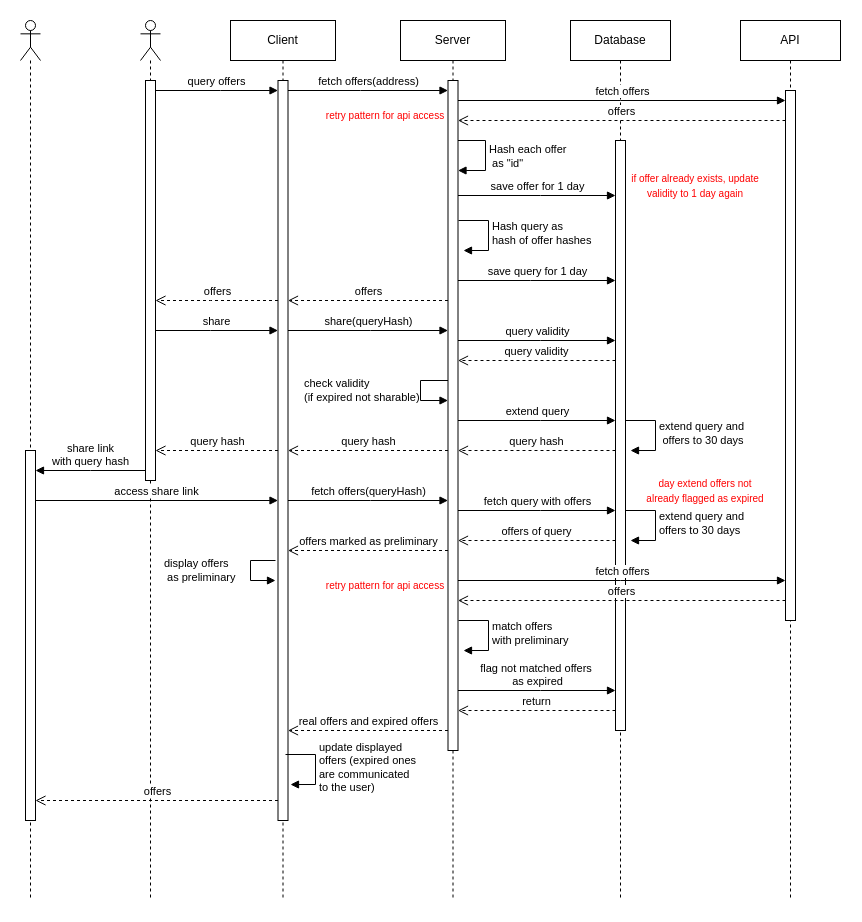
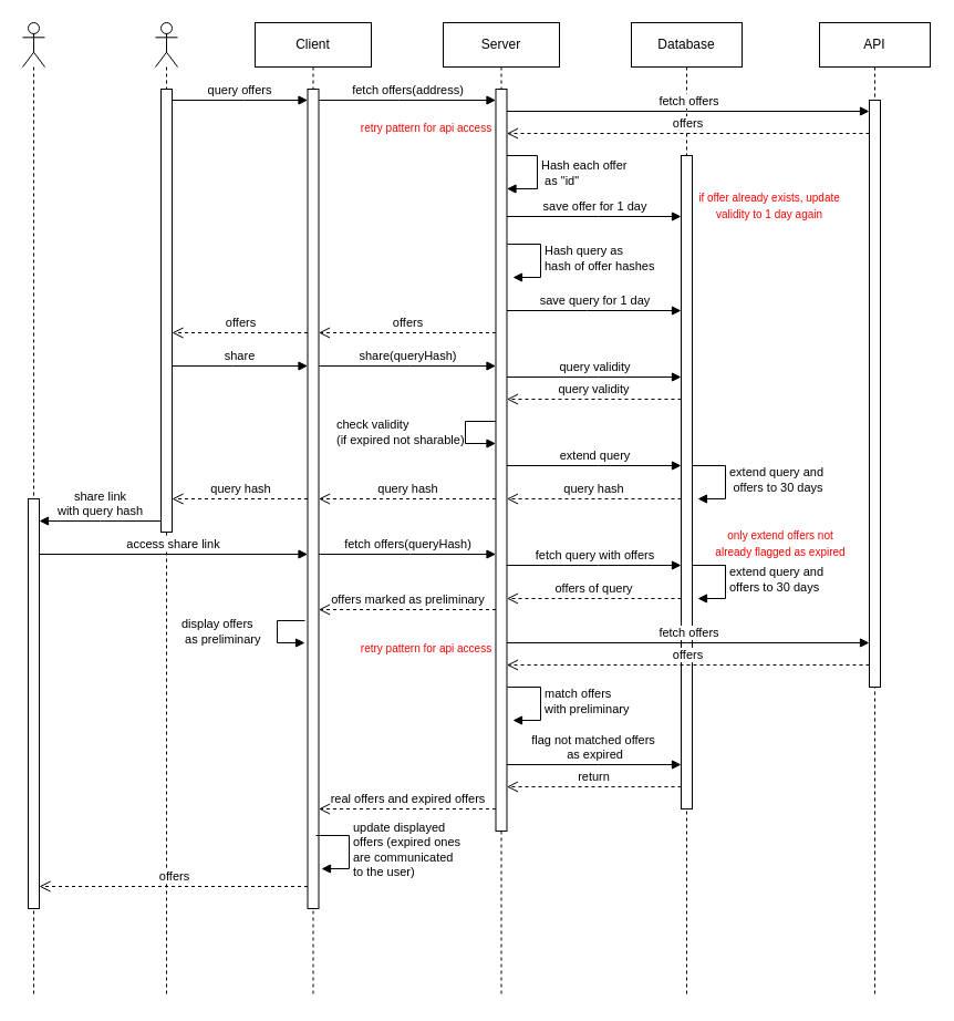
  <mxCell id="0" />
  <mxCell id="1" parent="0" />
  <mxCell id="2" value="Client" style="shape=umlLifeline;perimeter=lifelinePerimeter;whiteSpace=wrap;html=1;container=1;dropTarget=0;collapsible=0;recursiveResize=0;outlineConnect=0;portConstraint=eastwest;newEdgeStyle={&quot;curved&quot;:0,&quot;rounded&quot;:0};" vertex="1" parent="1"><mxGeometry x="230" y="20" width="105" height="880" as="geometry" /></mxCell>
  <mxCell id="3" value="" style="html=1;points=[[0,0,0,0,5],[0,1,0,0,-5],[1,0,0,0,5],[1,1,0,0,-5]];perimeter=orthogonalPerimeter;outlineConnect=0;targetShapes=umlLifeline;portConstraint=eastwest;newEdgeStyle={&quot;curved&quot;:0,&quot;rounded&quot;:0};" vertex="1" parent="2"><mxGeometry x="47.5" y="60" width="10" height="740" as="geometry" /></mxCell>
  <mxCell id="4" value="update displayed&lt;div&gt;offers (expired ones&lt;/div&gt;&lt;div&gt;are communicated&amp;nbsp;&lt;/div&gt;&lt;div&gt;to the user)&lt;/div&gt;" style="html=1;align=left;spacingLeft=2;endArrow=block;rounded=0;edgeStyle=orthogonalEdgeStyle;curved=0;rounded=0;" edge="1" parent="2"><mxGeometry relative="1" as="geometry"><mxPoint x="55" y="734" as="sourcePoint" /><Array as="points"><mxPoint x="85" y="764" /></Array><mxPoint x="60" y="764.043" as="targetPoint" /></mxGeometry></mxCell>
  <mxCell id="5" value="display&amp;nbsp;&lt;span style=&quot;background-color: light-dark(#ffffff, var(--ge-dark-color, #121212)); color: light-dark(rgb(0, 0, 0), rgb(255, 255, 255));&quot;&gt;offers&lt;/span&gt;&lt;div&gt;&lt;span style=&quot;background-color: light-dark(#ffffff, var(--ge-dark-color, #121212)); color: light-dark(rgb(0, 0, 0), rgb(255, 255, 255));&quot;&gt;&amp;nbsp;as preliminary&lt;/span&gt;&lt;/div&gt;" style="html=1;align=left;spacingLeft=2;endArrow=block;rounded=0;edgeStyle=orthogonalEdgeStyle;curved=0;rounded=0;" edge="1" parent="2"><mxGeometry y="-90" relative="1" as="geometry"><mxPoint x="45" y="540" as="sourcePoint" /><Array as="points"><mxPoint x="20" y="540" /><mxPoint x="20" y="560" /></Array><mxPoint x="45" y="560" as="targetPoint" /><mxPoint as="offset" /></mxGeometry></mxCell>
  <mxCell id="6" value="Server" style="shape=umlLifeline;perimeter=lifelinePerimeter;whiteSpace=wrap;html=1;container=1;dropTarget=0;collapsible=0;recursiveResize=0;outlineConnect=0;portConstraint=eastwest;newEdgeStyle={&quot;curved&quot;:0,&quot;rounded&quot;:0};" vertex="1" parent="1"><mxGeometry x="400" y="20" width="105" height="880" as="geometry" /></mxCell>
  <mxCell id="7" value="" style="html=1;points=[[0,0,0,0,5],[0,1,0,0,-5],[1,0,0,0,5],[1,1,0,0,-5]];perimeter=orthogonalPerimeter;outlineConnect=0;targetShapes=umlLifeline;portConstraint=eastwest;newEdgeStyle={&quot;curved&quot;:0,&quot;rounded&quot;:0};" vertex="1" parent="6"><mxGeometry x="47.5" y="60" width="10" height="670" as="geometry" /></mxCell>
  <mxCell id="8" value="Hash each offer&lt;div&gt;&amp;nbsp;as &quot;id&quot;&lt;/div&gt;" style="html=1;align=left;spacingLeft=2;endArrow=block;rounded=0;edgeStyle=orthogonalEdgeStyle;curved=0;rounded=0;" edge="1" target="7" parent="6" source="7"><mxGeometry relative="1" as="geometry"><mxPoint x="55" y="120" as="sourcePoint" /><Array as="points"><mxPoint x="85" y="120" /><mxPoint x="85" y="150" /></Array><mxPoint x="60" y="150" as="targetPoint" /></mxGeometry></mxCell>
  <mxCell id="9" value="Hash query as&lt;br&gt;hash of offer hashes" style="html=1;align=left;spacingLeft=2;endArrow=block;rounded=0;edgeStyle=orthogonalEdgeStyle;curved=0;rounded=0;" edge="1" parent="6"><mxGeometry relative="1" as="geometry"><mxPoint x="58" y="200" as="sourcePoint" /><Array as="points"><mxPoint x="88" y="200" /><mxPoint x="88" y="230" /></Array><mxPoint x="63" y="230" as="targetPoint" /></mxGeometry></mxCell>
  <mxCell id="10" value="check validity&amp;nbsp;&lt;div&gt;(if expired not sharable)&lt;/div&gt;" style="html=1;align=left;spacingLeft=2;endArrow=block;rounded=0;edgeStyle=orthogonalEdgeStyle;curved=0;rounded=0;" edge="1" target="7" parent="6" source="7"><mxGeometry x="-0.001" y="-120" relative="1" as="geometry"><mxPoint x="-50" y="345" as="sourcePoint" /><Array as="points"><mxPoint x="20" y="360" /><mxPoint x="20" y="380" /></Array><mxPoint x="-45" y="375.0" as="targetPoint" /><mxPoint as="offset" /></mxGeometry></mxCell>
  <mxCell id="11" value="Database" style="shape=umlLifeline;perimeter=lifelinePerimeter;whiteSpace=wrap;html=1;container=1;dropTarget=0;collapsible=0;recursiveResize=0;outlineConnect=0;portConstraint=eastwest;newEdgeStyle={&quot;curved&quot;:0,&quot;rounded&quot;:0};" vertex="1" parent="1"><mxGeometry x="570" y="20" width="100" height="880" as="geometry" /></mxCell>
  <mxCell id="12" value="" style="html=1;points=[[0,0,0,0,5],[0,1,0,0,-5],[1,0,0,0,5],[1,1,0,0,-5]];perimeter=orthogonalPerimeter;outlineConnect=0;targetShapes=umlLifeline;portConstraint=eastwest;newEdgeStyle={&quot;curved&quot;:0,&quot;rounded&quot;:0};" vertex="1" parent="11"><mxGeometry x="45" y="120" width="10" height="590" as="geometry" /></mxCell>
  <mxCell id="13" value="API" style="shape=umlLifeline;perimeter=lifelinePerimeter;whiteSpace=wrap;html=1;container=1;dropTarget=0;collapsible=0;recursiveResize=0;outlineConnect=0;portConstraint=eastwest;newEdgeStyle={&quot;curved&quot;:0,&quot;rounded&quot;:0};" vertex="1" parent="1"><mxGeometry x="740" y="20" width="100" height="880" as="geometry" /></mxCell>
  <mxCell id="14" value="" style="html=1;points=[[0,0,0,0,5],[0,1,0,0,-5],[1,0,0,0,5],[1,1,0,0,-5]];perimeter=orthogonalPerimeter;outlineConnect=0;targetShapes=umlLifeline;portConstraint=eastwest;newEdgeStyle={&quot;curved&quot;:0,&quot;rounded&quot;:0};" vertex="1" parent="13"><mxGeometry x="45" y="70" width="10" height="530" as="geometry" /></mxCell>
  <mxCell id="15" value="" style="shape=umlLifeline;perimeter=lifelinePerimeter;whiteSpace=wrap;html=1;container=1;dropTarget=0;collapsible=0;recursiveResize=0;outlineConnect=0;portConstraint=eastwest;newEdgeStyle={&quot;curved&quot;:0,&quot;rounded&quot;:0};participant=umlActor;" vertex="1" parent="1"><mxGeometry x="140" y="20" width="20" height="880" as="geometry" /></mxCell>
  <mxCell id="16" value="" style="html=1;points=[[0,0,0,0,5],[0,1,0,0,-5],[1,0,0,0,5],[1,1,0,0,-5]];perimeter=orthogonalPerimeter;outlineConnect=0;targetShapes=umlLifeline;portConstraint=eastwest;newEdgeStyle={&quot;curved&quot;:0,&quot;rounded&quot;:0};" vertex="1" parent="15"><mxGeometry x="5" y="60" width="10" height="400" as="geometry" /></mxCell>
  <mxCell id="17" value="query offers" style="html=1;verticalAlign=bottom;endArrow=block;curved=0;rounded=0;" edge="1" parent="1" source="16" target="3"><mxGeometry width="80" relative="1" as="geometry"><mxPoint x="155" y="100" as="sourcePoint" /><mxPoint x="275" y="100" as="targetPoint" /><Array as="points"><mxPoint x="220" y="90" /></Array></mxGeometry></mxCell>
  <mxCell id="18" value="fetch offers(address)" style="html=1;verticalAlign=bottom;endArrow=block;curved=0;rounded=0;" edge="1" parent="1" source="3" target="7"><mxGeometry x="-0.005" width="80" relative="1" as="geometry"><mxPoint x="330" y="90" as="sourcePoint" /><mxPoint x="410" y="90" as="targetPoint" /><Array as="points"><mxPoint x="360" y="90" /></Array><mxPoint as="offset" /></mxGeometry></mxCell>
  <mxCell id="19" value="fetch offers" style="html=1;verticalAlign=bottom;endArrow=block;curved=0;rounded=0;" edge="1" parent="1" source="7" target="14"><mxGeometry width="80" relative="1" as="geometry"><mxPoint x="480" y="100" as="sourcePoint" /><mxPoint x="560" y="100" as="targetPoint" /><Array as="points"><mxPoint x="620" y="100" /></Array></mxGeometry></mxCell>
  <mxCell id="20" value="offers" style="html=1;verticalAlign=bottom;endArrow=open;dashed=1;endSize=8;curved=0;rounded=0;" edge="1" parent="1" source="14" target="7"><mxGeometry relative="1" as="geometry"><mxPoint x="660" y="120" as="sourcePoint" /><mxPoint x="580" y="120" as="targetPoint" /><Array as="points"><mxPoint x="620" y="120" /></Array></mxGeometry></mxCell>
  <mxCell id="21" value="save offer for 1 day" style="html=1;verticalAlign=bottom;endArrow=block;curved=0;rounded=0;" edge="1" parent="1" source="7" target="12"><mxGeometry width="80" relative="1" as="geometry"><mxPoint x="480" y="190" as="sourcePoint" /><mxPoint x="560" y="190" as="targetPoint" /><Array as="points"><mxPoint x="540" y="195" /></Array></mxGeometry></mxCell>
  <mxCell id="22" value="save query for 1 day" style="html=1;verticalAlign=bottom;endArrow=block;curved=0;rounded=0;" edge="1" parent="1" source="7" target="12"><mxGeometry width="80" relative="1" as="geometry"><mxPoint x="470" y="280" as="sourcePoint" /><mxPoint x="550" y="280" as="targetPoint" /><Array as="points"><mxPoint x="530" y="280" /></Array></mxGeometry></mxCell>
  <mxCell id="23" value="offers" style="html=1;verticalAlign=bottom;endArrow=open;dashed=1;endSize=8;curved=0;rounded=0;" edge="1" parent="1" source="7" target="3"><mxGeometry relative="1" as="geometry"><mxPoint x="430" y="300" as="sourcePoint" /><mxPoint x="350" y="300" as="targetPoint" /><Array as="points"><mxPoint x="360" y="300" /></Array></mxGeometry></mxCell>
  <mxCell id="24" value="offers" style="html=1;verticalAlign=bottom;endArrow=open;dashed=1;endSize=8;curved=0;rounded=0;" edge="1" parent="1" source="3" target="16"><mxGeometry relative="1" as="geometry"><mxPoint x="270" y="310" as="sourcePoint" /><mxPoint x="190" y="310" as="targetPoint" /><Array as="points"><mxPoint x="210" y="300" /></Array></mxGeometry></mxCell>
  <mxCell id="25" value="share" style="html=1;verticalAlign=bottom;endArrow=block;curved=0;rounded=0;" edge="1" parent="1" source="16" target="3"><mxGeometry width="80" relative="1" as="geometry"><mxPoint x="170" y="330" as="sourcePoint" /><mxPoint x="250" y="330" as="targetPoint" /><Array as="points"><mxPoint x="210" y="330" /></Array></mxGeometry></mxCell>
  <mxCell id="26" value="share(queryHash)" style="html=1;verticalAlign=bottom;endArrow=block;curved=0;rounded=0;" edge="1" parent="1" source="3" target="7"><mxGeometry width="80" relative="1" as="geometry"><mxPoint x="300" y="330" as="sourcePoint" /><mxPoint x="380" y="330" as="targetPoint" /><Array as="points"><mxPoint x="370" y="330" /></Array></mxGeometry></mxCell>
  <mxCell id="27" value="query validity" style="html=1;verticalAlign=bottom;endArrow=block;curved=0;rounded=0;" edge="1" parent="1" source="7" target="12"><mxGeometry width="80" relative="1" as="geometry"><mxPoint x="480" y="340" as="sourcePoint" /><mxPoint x="560" y="340" as="targetPoint" /><Array as="points"><mxPoint x="540" y="340" /></Array></mxGeometry></mxCell>
  <mxCell id="28" value="&lt;span style=&quot;text-align: center;&quot;&gt;extend query and&amp;nbsp;&lt;/span&gt;&lt;div style=&quot;text-align: center;&quot;&gt;offers to 30 days&lt;/div&gt;" style="html=1;align=left;spacingLeft=2;endArrow=block;rounded=0;edgeStyle=orthogonalEdgeStyle;curved=0;rounded=0;" edge="1" parent="1"><mxGeometry relative="1" as="geometry"><mxPoint x="625" y="420" as="sourcePoint" /><Array as="points"><mxPoint x="655" y="450" /></Array><mxPoint x="630" y="450.043" as="targetPoint" /></mxGeometry></mxCell>
  <mxCell id="29" value="query hash" style="html=1;verticalAlign=bottom;endArrow=open;dashed=1;endSize=8;curved=0;rounded=0;" edge="1" parent="1" source="12" target="7"><mxGeometry relative="1" as="geometry"><mxPoint x="615" y="450" as="sourcePoint" /><mxPoint x="457.5" y="450" as="targetPoint" /><Array as="points"><mxPoint x="540" y="450" /></Array></mxGeometry></mxCell>
  <mxCell id="30" value="offers marked as&amp;nbsp;preliminary" style="html=1;verticalAlign=bottom;endArrow=open;dashed=1;endSize=8;curved=0;rounded=0;" edge="1" parent="1" source="7" target="3"><mxGeometry relative="1" as="geometry"><mxPoint x="447.5" y="550" as="sourcePoint" /><mxPoint x="287.5" y="550" as="targetPoint" /><Array as="points"><mxPoint x="360" y="550" /></Array></mxGeometry></mxCell>
  <mxCell id="31" value="fetch offers" style="html=1;verticalAlign=bottom;endArrow=block;curved=0;rounded=0;" edge="1" parent="1" source="7" target="14"><mxGeometry width="80" relative="1" as="geometry"><mxPoint x="457.5" y="580" as="sourcePoint" /><mxPoint x="785" y="580" as="targetPoint" /><Array as="points"><mxPoint x="620" y="580" /></Array></mxGeometry></mxCell>
  <mxCell id="32" value="offers" style="html=1;verticalAlign=bottom;endArrow=open;dashed=1;endSize=8;curved=0;rounded=0;" edge="1" parent="1" source="14" target="7"><mxGeometry relative="1" as="geometry"><mxPoint x="785" y="600" as="sourcePoint" /><mxPoint x="457.5" y="600" as="targetPoint" /><Array as="points"><mxPoint x="620" y="600" /></Array></mxGeometry></mxCell>
  <mxCell id="33" value="match offers&amp;nbsp;&lt;div&gt;with preliminary&lt;/div&gt;" style="html=1;align=left;spacingLeft=2;endArrow=block;rounded=0;edgeStyle=orthogonalEdgeStyle;curved=0;rounded=0;" edge="1" parent="1"><mxGeometry relative="1" as="geometry"><mxPoint x="458" y="620" as="sourcePoint" /><Array as="points"><mxPoint x="488" y="650" /></Array><mxPoint x="463" y="650.043" as="targetPoint" /></mxGeometry></mxCell>
  <mxCell id="34" value="real offers and expired offers" style="html=1;verticalAlign=bottom;endArrow=open;dashed=1;endSize=8;curved=0;rounded=0;" edge="1" parent="1" source="7" target="3"><mxGeometry x="-0.005" relative="1" as="geometry"><mxPoint x="447.5" y="730" as="sourcePoint" /><mxPoint x="287.5" y="730" as="targetPoint" /><Array as="points"><mxPoint x="370" y="730" /></Array><mxPoint as="offset" /></mxGeometry></mxCell>
  <mxCell id="35" value="query hash" style="html=1;verticalAlign=bottom;endArrow=open;dashed=1;endSize=8;curved=0;rounded=0;" edge="1" parent="1" source="7" target="3"><mxGeometry relative="1" as="geometry"><mxPoint x="447.5" y="450" as="sourcePoint" /><mxPoint x="287.5" y="450" as="targetPoint" /><Array as="points"><mxPoint x="370" y="450" /></Array></mxGeometry></mxCell>
  <mxCell id="36" value="query hash" style="html=1;verticalAlign=bottom;endArrow=open;dashed=1;endSize=8;curved=0;rounded=0;" edge="1" parent="1" source="3" target="16"><mxGeometry relative="1" as="geometry"><mxPoint x="277.5" y="450" as="sourcePoint" /><mxPoint x="180" y="450" as="targetPoint" /><Array as="points"><mxPoint x="210" y="450" /></Array></mxGeometry></mxCell>
  <mxCell id="37" value="" style="shape=umlLifeline;perimeter=lifelinePerimeter;whiteSpace=wrap;html=1;container=1;dropTarget=0;collapsible=0;recursiveResize=0;outlineConnect=0;portConstraint=eastwest;newEdgeStyle={&quot;curved&quot;:0,&quot;rounded&quot;:0};participant=umlActor;" vertex="1" parent="1"><mxGeometry x="20" y="20" width="20" height="880" as="geometry" /></mxCell>
  <mxCell id="38" value="" style="html=1;points=[[0,0,0,0,5],[0,1,0,0,-5],[1,0,0,0,5],[1,1,0,0,-5]];perimeter=orthogonalPerimeter;outlineConnect=0;targetShapes=umlLifeline;portConstraint=eastwest;newEdgeStyle={&quot;curved&quot;:0,&quot;rounded&quot;:0};" vertex="1" parent="37"><mxGeometry x="5" y="430" width="10" height="370" as="geometry" /></mxCell>
  <mxCell id="39" value="share link&lt;br&gt;with query hash" style="html=1;verticalAlign=bottom;endArrow=block;curved=0;rounded=0;" edge="1" parent="1" source="16" target="38"><mxGeometry width="80" relative="1" as="geometry"><mxPoint x="145" y="470" as="sourcePoint" /><mxPoint x="130" y="480" as="targetPoint" /><Array as="points"><mxPoint x="90" y="470" /></Array></mxGeometry></mxCell>
  <mxCell id="40" value="access share link" style="html=1;verticalAlign=bottom;endArrow=block;curved=0;rounded=0;" edge="1" parent="1" source="38" target="3"><mxGeometry width="80" relative="1" as="geometry"><mxPoint y="500" as="sourcePoint" x="60" /><mxPoint x="277.5" y="500" as="targetPoint" /><Array as="points"><mxPoint x="150" y="500" /></Array></mxGeometry></mxCell>
  <mxCell id="41" value="fetch offers(queryHash)" style="html=1;verticalAlign=bottom;endArrow=block;curved=0;rounded=0;" edge="1" parent="1" source="3" target="7"><mxGeometry width="80" relative="1" as="geometry"><mxPoint x="287.5" y="500" as="sourcePoint" /><mxPoint x="447.5" y="500" as="targetPoint" /><Array as="points"><mxPoint x="370" y="500" /></Array></mxGeometry></mxCell>
  <mxCell id="42" value="fetch query with offers" style="html=1;verticalAlign=bottom;endArrow=block;curved=0;rounded=0;" edge="1" parent="1" source="7" target="12"><mxGeometry width="80" relative="1" as="geometry"><mxPoint x="457.5" y="510" as="sourcePoint" /><mxPoint x="615" y="510" as="targetPoint" /><Array as="points"><mxPoint x="540" y="510" /></Array></mxGeometry></mxCell>
  <mxCell id="43" value="extend query and&lt;div&gt;offers to 30 days&lt;/div&gt;" style="html=1;align=left;spacingLeft=2;endArrow=block;rounded=0;edgeStyle=orthogonalEdgeStyle;curved=0;rounded=0;" edge="1" parent="1"><mxGeometry relative="1" as="geometry"><mxPoint x="625" y="510" as="sourcePoint" /><Array as="points"><mxPoint x="655" y="540" /></Array><mxPoint x="630" y="540" as="targetPoint" /></mxGeometry></mxCell>
  <mxCell id="44" value="offers of query" style="html=1;verticalAlign=bottom;endArrow=open;dashed=1;endSize=8;curved=0;rounded=0;" edge="1" parent="1" source="12" target="7"><mxGeometry relative="1" as="geometry"><mxPoint x="615" y="540" as="sourcePoint" /><mxPoint x="457.5" y="540" as="targetPoint" /><Array as="points"><mxPoint x="540" y="540" /></Array></mxGeometry></mxCell>
  <mxCell id="45" value="flag not matched offers&amp;nbsp;&lt;div&gt;as expired&lt;/div&gt;" style="html=1;verticalAlign=bottom;endArrow=block;curved=0;rounded=0;" edge="1" parent="1" source="7" target="12"><mxGeometry x="0.005" width="80" relative="1" as="geometry"><mxPoint x="457.5" y="690" as="sourcePoint" /><mxPoint x="615" y="690" as="targetPoint" /><Array as="points"><mxPoint x="540" y="690" /></Array><mxPoint as="offset" /></mxGeometry></mxCell>
  <mxCell id="46" value="return" style="html=1;verticalAlign=bottom;endArrow=open;dashed=1;endSize=8;curved=0;rounded=0;" edge="1" parent="1" source="12" target="7"><mxGeometry relative="1" as="geometry"><mxPoint x="615" y="710" as="sourcePoint" /><mxPoint x="457.5" y="710" as="targetPoint" /><Array as="points"><mxPoint x="540" y="710" /></Array></mxGeometry></mxCell>
- <mxCell id="47" value="&lt;font style=&quot;font-size: 10px; color: rgb(255, 0, 0);&quot;&gt;day extend offers not already flagged as expired&lt;/font&gt;" style="text;html=1;align=center;verticalAlign=middle;whiteSpace=wrap;rounded=0;" vertex="1" parent="1"><mxGeometry x="640" y="475" width="130" height="30" as="geometry" /></mxCell>
+ <mxCell id="47" value="&lt;font style=&quot;font-size: 10px; color: rgb(255, 0, 0);&quot;&gt;only extend offers not already flagged as expired&lt;/font&gt;" style="text;html=1;align=center;verticalAlign=middle;whiteSpace=wrap;rounded=0;" vertex="1" parent="1"><mxGeometry x="640" y="475" width="130" height="30" as="geometry" /></mxCell>
  <mxCell id="48" value="offers" style="html=1;verticalAlign=bottom;endArrow=open;dashed=1;endSize=8;curved=0;rounded=0;" edge="1" parent="1" source="3" target="38"><mxGeometry relative="1" as="geometry"><mxPoint x="277.5" y="800" as="sourcePoint" /><mxPoint x="170" y="790" as="targetPoint" /><Array as="points"><mxPoint x="160" y="800" /></Array></mxGeometry></mxCell>
  <mxCell id="49" value="&lt;font style=&quot;font-size: 10px; color: rgb(255, 0, 0);&quot;&gt;if offer already exists, update validity to 1 day again&lt;/font&gt;" style="text;html=1;align=center;verticalAlign=middle;whiteSpace=wrap;rounded=0;" vertex="1" parent="1"><mxGeometry x="630" y="170" width="130" height="30" as="geometry" /></mxCell>
  <mxCell id="50" value="query validity" style="html=1;verticalAlign=bottom;endArrow=open;dashed=1;endSize=8;curved=0;rounded=0;" edge="1" parent="1" source="12" target="7"><mxGeometry relative="1" as="geometry"><mxPoint x="570" y="360" as="sourcePoint" /><mxPoint x="490" y="360" as="targetPoint" /><Array as="points"><mxPoint x="540" y="360" /></Array></mxGeometry></mxCell>
  <mxCell id="51" value="extend query" style="html=1;verticalAlign=bottom;endArrow=block;curved=0;rounded=0;" edge="1" parent="1" source="7" target="12"><mxGeometry width="80" relative="1" as="geometry"><mxPoint x="470" y="410" as="sourcePoint" /><mxPoint x="550" y="410" as="targetPoint" /><Array as="points"><mxPoint x="540" y="420" /></Array></mxGeometry></mxCell>
  <mxCell id="52" value="&lt;font color=&quot;#ff0000&quot;&gt;&lt;span style=&quot;font-size: 10px;&quot;&gt;retry pattern for api access&lt;/span&gt;&lt;/font&gt;" style="text;html=1;align=center;verticalAlign=middle;whiteSpace=wrap;rounded=0;" vertex="1" parent="1"><mxGeometry x="320" y="570" width="130" height="30" as="geometry" /></mxCell>
  <mxCell id="53" value="&lt;font color=&quot;#ff0000&quot;&gt;&lt;span style=&quot;font-size: 10px;&quot;&gt;retry pattern for api access&lt;/span&gt;&lt;/font&gt;" style="text;html=1;align=center;verticalAlign=middle;whiteSpace=wrap;rounded=0;" vertex="1" parent="1"><mxGeometry x="320" y="100" width="130" height="30" as="geometry" /></mxCell>
